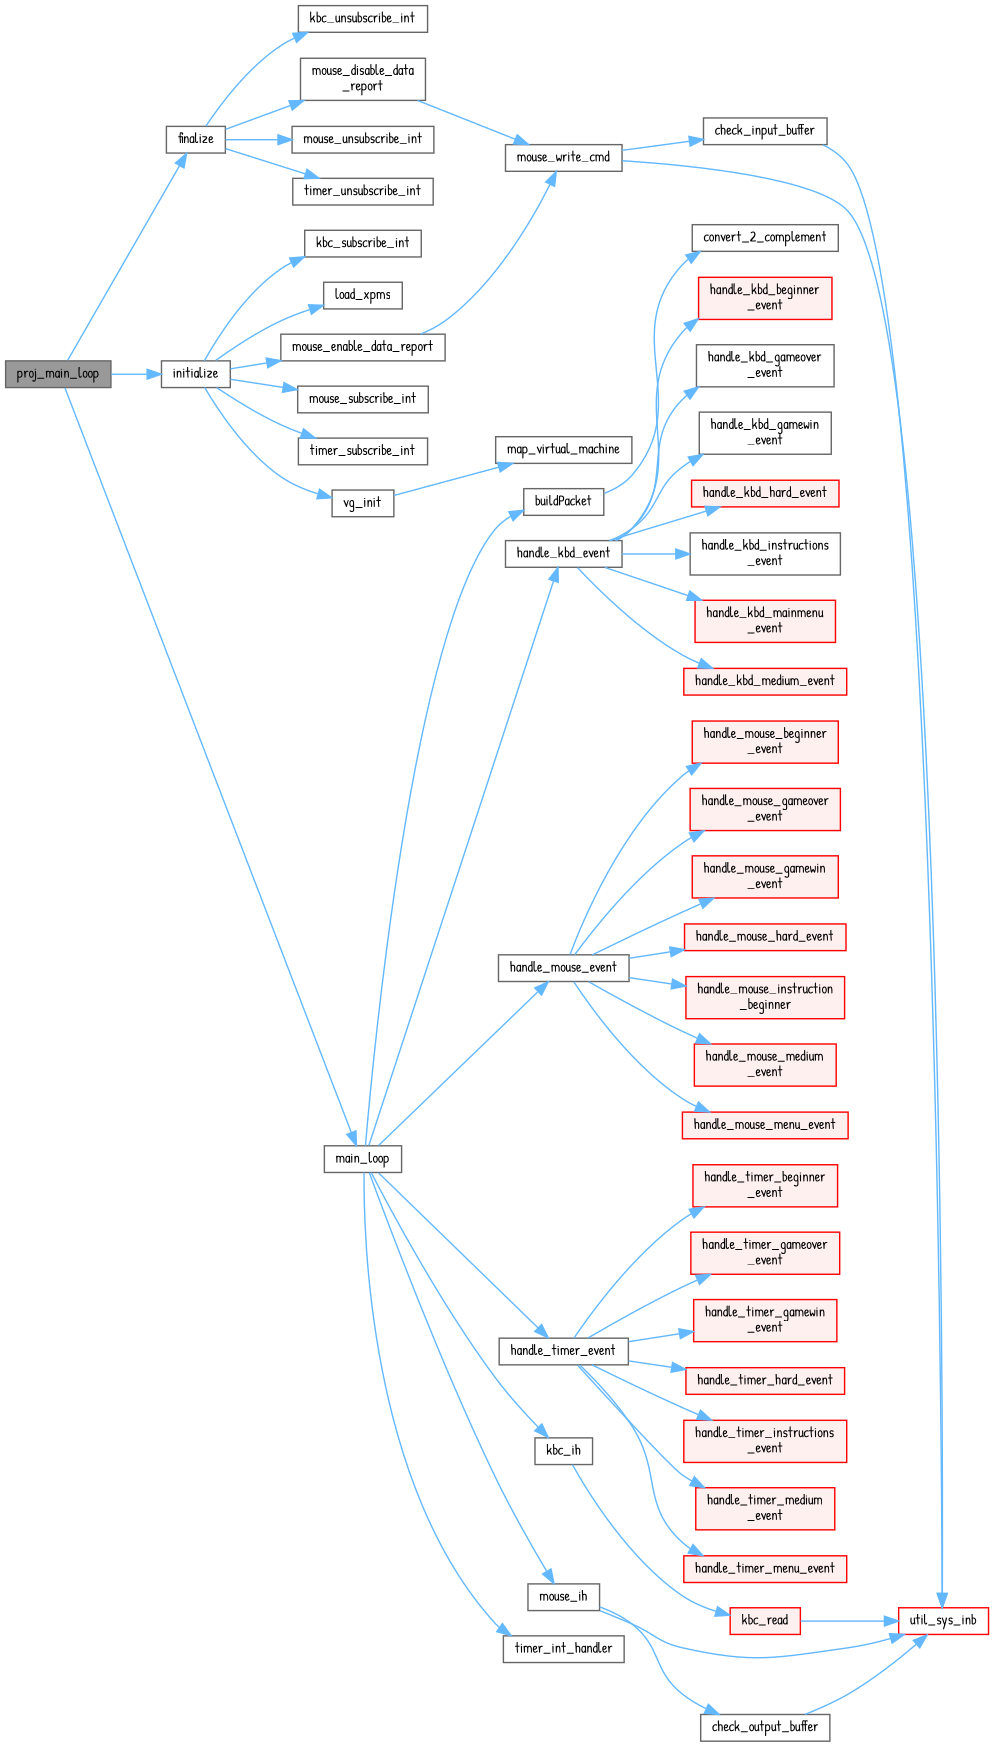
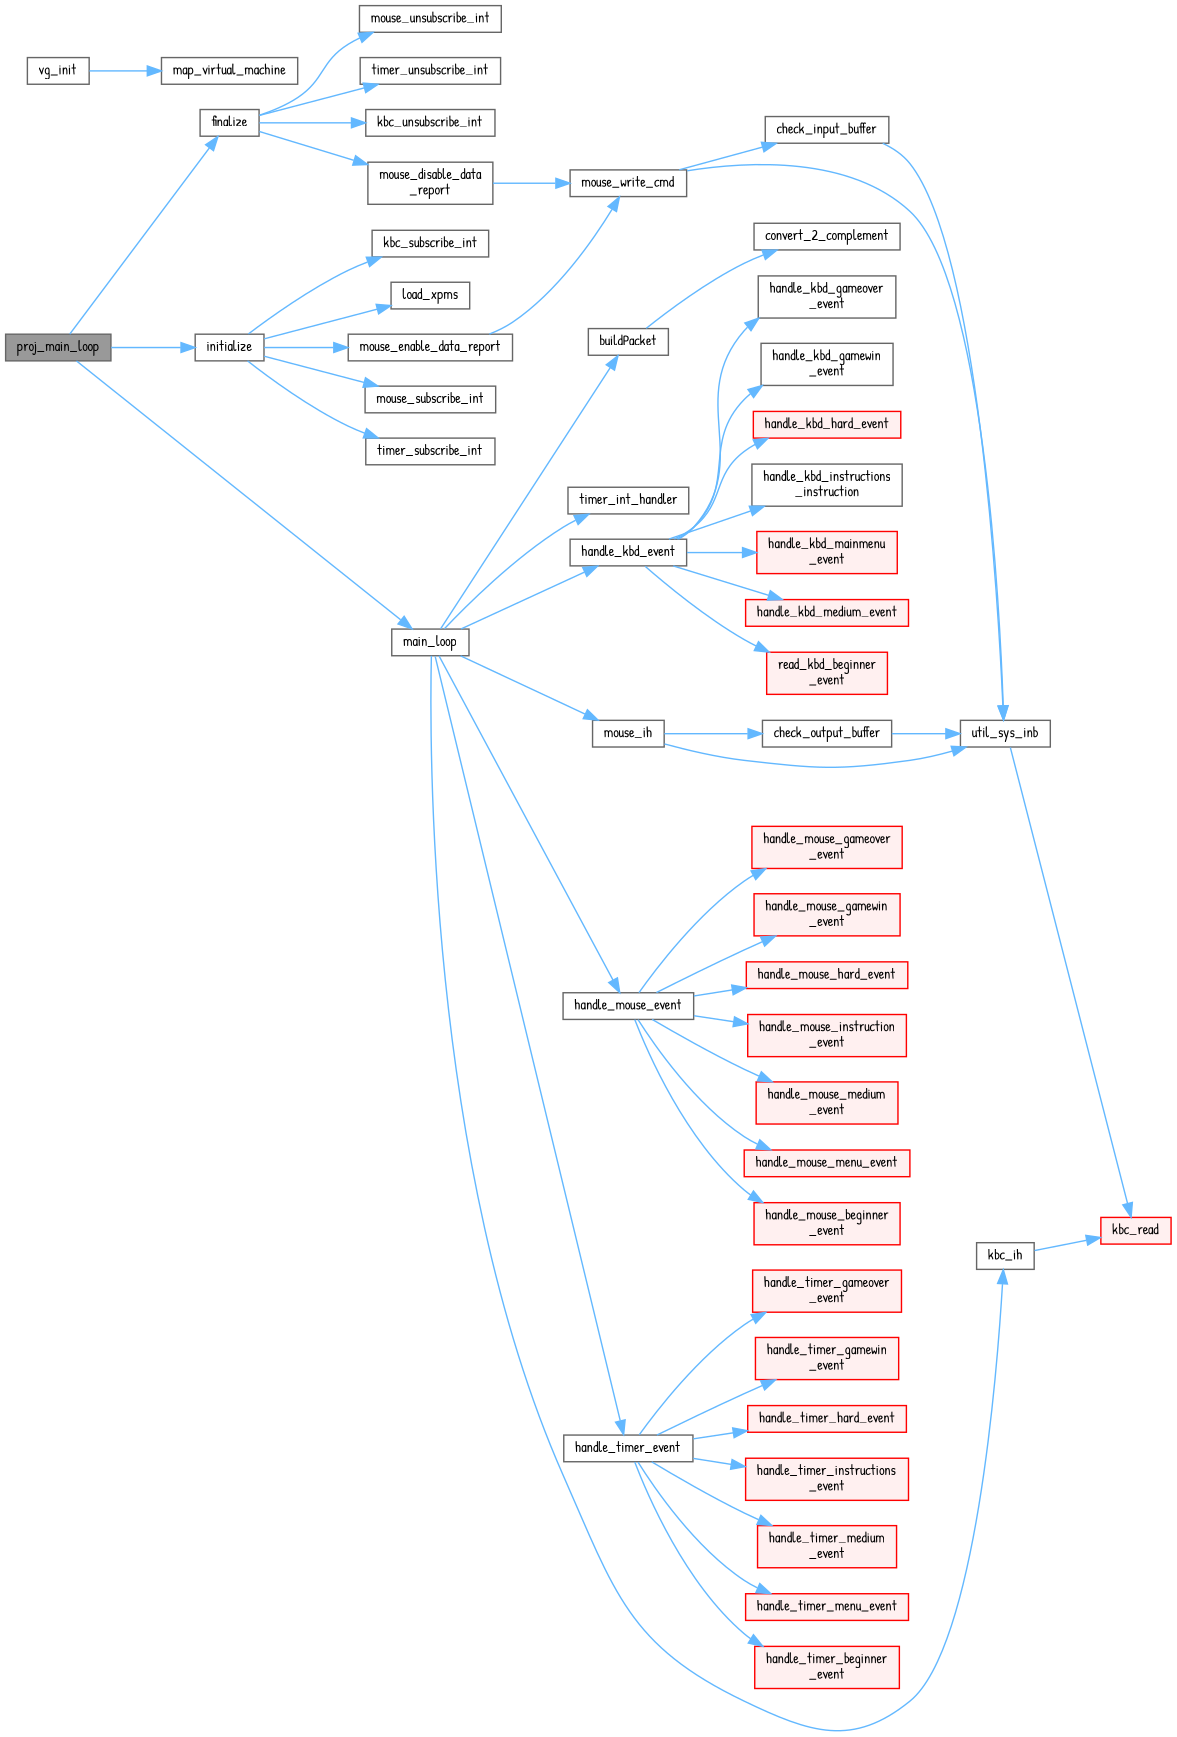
  digraph {
    fontname="Patrick Hand"
    rankdir=LR
    node [color=grey40 fillcolor=white fontname="Patrick Hand" fontsize=10 shape=box style=filled]
    edge [color=steelblue1 fontname="Patrick Hand" fontsize=10 labelfontname=Helvetica labelfontsize=10 style=solid]
    n1 [color=gray40 fillcolor=grey60 fontcolor=black height=0.2 label=proj_main_loop width=0.4]
    n2 [height=0.2 label=finalize width=0.4]
    n3 [height=0.2 label=initialize width=0.4]
    n4 [height=0.2 label=main_loop width=0.4]
    n5 [height=0.2 label=kbc_unsubscribe_int width=0.4]
    n6 [height=0.2 label="mouse_disable_data\l_report" width=0.4]
    n7 [height=0.2 label=mouse_unsubscribe_int width=0.4]
    n8 [height=0.2 label=timer_unsubscribe_int width=0.4]
    n9 [height=0.2 label=kbc_subscribe_int width=0.4]
    n10 [height=0.2 label=load_xpms width=0.4]
    n11 [height=0.2 label=mouse_enable_data_report width=0.4]
    n12 [height=0.2 label=mouse_subscribe_int width=0.4]
    n13 [height=0.2 label=timer_subscribe_int width=0.4]
    n14 [height=0.2 label=vg_init width=0.4]
    n15 [height=0.2 label=buildPacket width=0.4]
    n16 [height=0.2 label=handle_kbd_event width=0.4]
    n17 [height=0.2 label=handle_mouse_event width=0.4]
    n18 [height=0.2 label=handle_timer_event width=0.4]
    n19 [height=0.2 label=kbc_ih width=0.4]
    n20 [height=0.2 label=mouse_ih width=0.4]
    n21 [height=0.2 label=timer_int_handler width=0.4]
    n22 [height=0.2 label=mouse_write_cmd width=0.4]
    n23 [height=0.2 label=check_input_buffer width=0.4]
-   n24 [color=red height=0.2 label=util_sys_inb width=0.4]
+   n24 [height=0.2 label=util_sys_inb width=0.4]
    n25 [height=0.2 label=map_virtual_machine width=0.4]
    n26 [height=0.2 label=convert_2_complement width=0.4]
-   n27 [color=red fillcolor="#FFF0F0" height=0.2 label="handle_kbd_beginner\l_event" width=0.4]
+   n27 [color=red fillcolor="#FFF0F0" height=0.2 label="read_kbd_beginner\l_event" width=0.4]
    n28 [height=0.2 label="handle_kbd_gameover\l_event" width=0.4]
    n29 [height=0.2 label="handle_kbd_gamewin\l_event" width=0.4]
    n30 [color=red fillcolor="#FFF0F0" height=0.2 label=handle_kbd_hard_event width=0.4]
-   n31 [height=0.2 label="handle_kbd_instructions\l_event" width=0.4]
+   n31 [height=0.2 label="handle_kbd_instructions\l_instruction" width=0.4]
    n32 [color=red fillcolor="#FFF0F0" height=0.2 label="handle_kbd_mainmenu\l_event" width=0.4]
    n33 [color=red fillcolor="#FFF0F0" height=0.2 label=handle_kbd_medium_event width=0.4]
    n34 [color=red fillcolor="#FFF0F0" height=0.2 label="handle_mouse_beginner\l_event" width=0.4]
    n35 [color=red fillcolor="#FFF0F0" height=0.2 label="handle_mouse_gameover\l_event" width=0.4]
    n36 [color=red fillcolor="#FFF0F0" height=0.2 label="handle_mouse_gamewin\l_event" width=0.4]
    n37 [color=red fillcolor="#FFF0F0" height=0.2 label=handle_mouse_hard_event width=0.4]
-   n38 [color=red fillcolor="#FFF0F0" height=0.2 label="handle_mouse_instruction\l_beginner" width=0.4]
+   n38 [color=red fillcolor="#FFF0F0" height=0.2 label="handle_mouse_instruction\l_event" width=0.4]
    n39 [color=red fillcolor="#FFF0F0" height=0.2 label="handle_mouse_medium\l_event" width=0.4]
    n40 [color=red fillcolor="#FFF0F0" height=0.2 label=handle_mouse_menu_event width=0.4]
    n41 [color=red fillcolor="#FFF0F0" height=0.2 label="handle_timer_beginner\l_event" width=0.4]
    n42 [color=red fillcolor="#FFF0F0" height=0.2 label="handle_timer_gameover\l_event" width=0.4]
    n43 [color=red fillcolor="#FFF0F0" height=0.2 label="handle_timer_gamewin\l_event" width=0.4]
    n44 [color=red fillcolor="#FFF0F0" height=0.2 label=handle_timer_hard_event width=0.4]
    n45 [color=red fillcolor="#FFF0F0" height=0.2 label="handle_timer_instructions\l_event" width=0.4]
    n46 [color=red fillcolor="#FFF0F0" height=0.2 label="handle_timer_medium\l_event" width=0.4]
    n47 [color=red fillcolor="#FFF0F0" height=0.2 label=handle_timer_menu_event width=0.4]
    n48 [color=red fillcolor="#FFF0F0" height=0.2 label=kbc_read width=0.4]
    n49 [height=0.2 label=check_output_buffer width=0.4]
    n1 -> n2
    n1 -> n3
    n1 -> n4
    n2 -> n5
    n2 -> n6
    n2 -> n7
    n2 -> n8
    n3 -> n9
    n3 -> n10
    n3 -> n11
    n3 -> n12
    n3 -> n13
-   n3 -> n14
    n4 -> n15
    n4 -> n16
    n4 -> n17
    n4 -> n18
    n4 -> n19
    n4 -> n20
    n4 -> n21
    n6 -> n22
    n11 -> n22
    n14 -> n25
    n15 -> n26
    n16 -> n27
    n16 -> n28
    n16 -> n29
    n16 -> n30
    n16 -> n31
    n16 -> n32
    n16 -> n33
    n17 -> n34
    n17 -> n35
    n17 -> n36
    n17 -> n37
    n17 -> n38
    n17 -> n39
    n17 -> n40
    n18 -> n41
    n18 -> n42
    n18 -> n43
    n18 -> n44
    n18 -> n45
    n18 -> n46
    n18 -> n47
    n19 -> n48
    n20 -> n24
    n20 -> n49
    n22 -> n23
    n22 -> n24
    n23 -> n24
-   n48 -> n24
+   n24 -> n48
    n49 -> n24
  }
